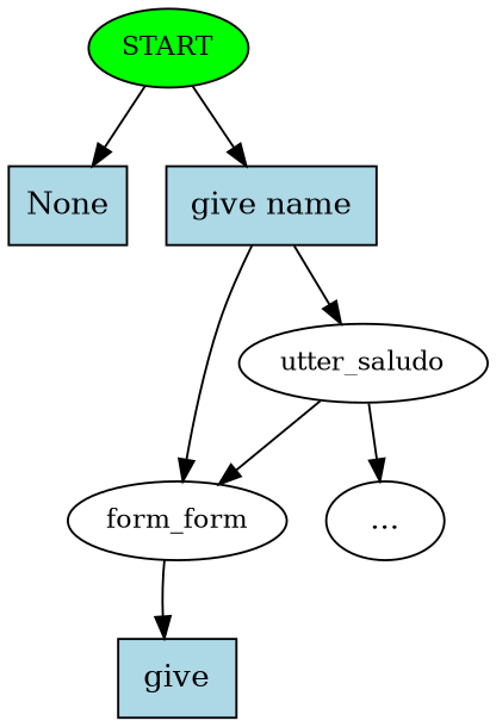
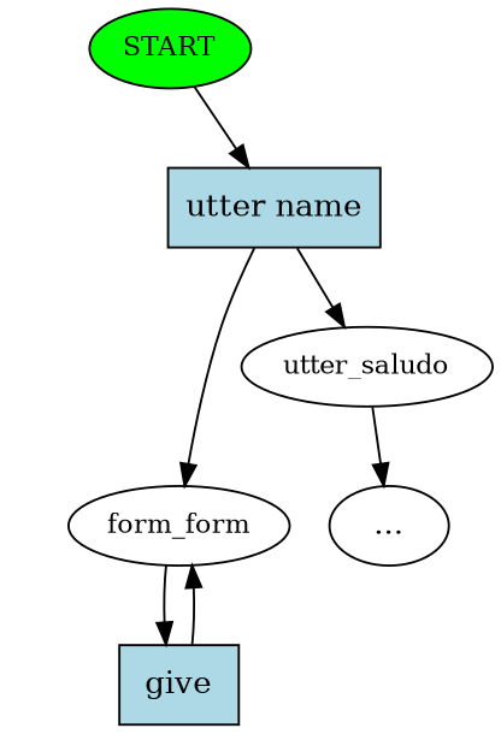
  digraph {
    node [style=filled]
    n1 [fillcolor=green fontsize=12 label=START]
-   n2 [fillcolor=lightblue label=None shape=rect]
-   n3 [fillcolor=lightblue label="give name" shape=rect]
+   n3 [fillcolor=lightblue label="utter name" shape=rect]
    n4 [fontsize=12 label=utter_saludo style=""]
    n5 [fontsize=12 label=form_form style=""]
    n6 [label="..." style=""]
    n7 [fillcolor=lightblue label=give shape=rect]
-   n1 -> n2
    n1 -> n3
    n3 -> n4
    n3 -> n5
    n4 -> n6
    n5 -> n7
-   n4 -> n5
+   n7 -> n5
  }
